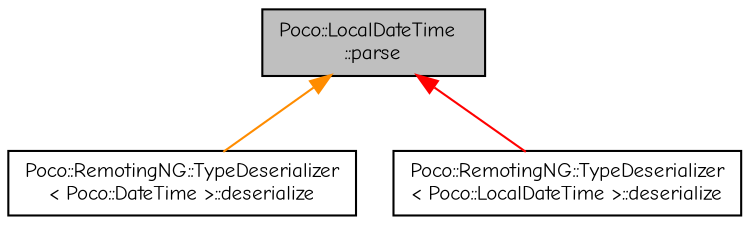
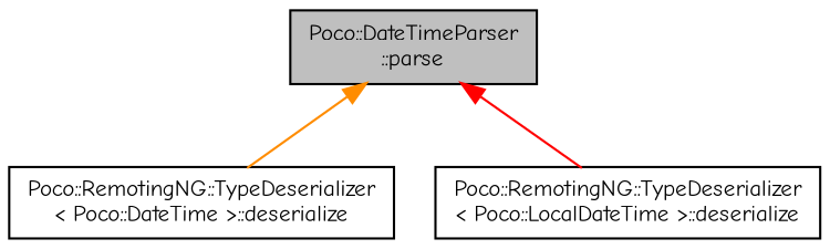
  digraph {
    rankdir=TB
    fontname="Comic Neue"
    node [color=black fillcolor=white fontname="Comic Neue" fontsize=10 shape=record style=filled]
    edge [dir=back fontname="Comic Neue" fontsize=10 labelfontname=Helvetica labelfontsize=10 style=solid]
-   n1 [fillcolor=grey75 fontcolor=black height=0.2 label="Poco::LocalDateTime\l::parse" width=0.4]
+   n1 [fillcolor=grey75 fontcolor=black height=0.2 label="Poco::DateTimeParser\l::parse" width=0.4]
    n2 [height=0.2 label="Poco::RemotingNG::TypeDeserializer\l\< Poco::DateTime \>::deserialize" width=0.4]
    n3 [height=0.2 label="Poco::RemotingNG::TypeDeserializer\l\< Poco::LocalDateTime \>::deserialize" width=0.4]
    n1 -> n2 [color=darkorange]
    n1 -> n3 [color=red]
  }
